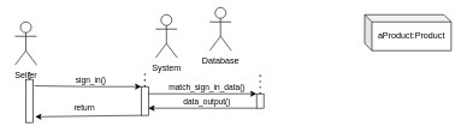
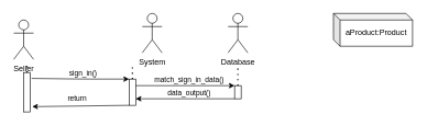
  <mxCell id="0" />
  <mxCell id="1" parent="0" />
  <mxCell id="2" value="Seller" style="shape=umlActor;verticalLabelPosition=bottom;verticalAlign=top;html=1;outlineConnect=0;" vertex="1" parent="1"><mxGeometry x="20" y="30" width="30" height="60" as="geometry" /></mxCell>
  <mxCell id="3" value="System" style="shape=umlActor;verticalLabelPosition=bottom;verticalAlign=top;html=1;outlineConnect=0;" vertex="1" parent="1"><mxGeometry x="215" y="20" width="30" height="60" as="geometry" /></mxCell>
- <mxCell id="4" value="Database" style="shape=umlActor;verticalLabelPosition=bottom;verticalAlign=top;html=1;outlineConnect=0;" vertex="1" parent="1"><mxGeometry x="290" y="10" width="30" height="60" as="geometry" /></mxCell>
+ <mxCell id="4" value="Database" style="shape=umlActor;verticalLabelPosition=bottom;verticalAlign=top;html=1;outlineConnect=0;" vertex="1" parent="1"><mxGeometry x="345" y="20" width="30" height="60" as="geometry" /></mxCell>
  <mxCell id="5" value="aProduct:Product" style="shape=cube;whiteSpace=wrap;html=1;boundedLbl=1;backgroundOutline=1;darkOpacity=0.05;darkOpacity2=0.1;size=10;" vertex="1" parent="1"><mxGeometry x="505" y="20" width="120" height="50" as="geometry" /></mxCell>
  <mxCell id="6" value="" style="endArrow=none;dashed=1;html=1;dashPattern=1 3;strokeWidth=2;exitX=0.5;exitY=0;exitDx=0;exitDy=0;" edge="1" parent="1" source="7"><mxGeometry width="50" height="50" relative="1" as="geometry"><mxPoint x="35" y="130" as="sourcePoint" /><mxPoint x="40" y="100" as="targetPoint" /></mxGeometry></mxCell>
  <mxCell id="7" value="" style="rounded=0;whiteSpace=wrap;html=1;" vertex="1" parent="1"><mxGeometry x="35" y="110" width="10" height="60" as="geometry" /></mxCell>
  <mxCell id="8" value="" style="endArrow=none;dashed=1;html=1;dashPattern=1 3;strokeWidth=2;exitX=0.5;exitY=0;exitDx=0;exitDy=0;" edge="1" parent="1" source="9"><mxGeometry width="50" height="50" relative="1" as="geometry"><mxPoint x="205" y="130" as="sourcePoint" /><mxPoint x="200" y="100" as="targetPoint" /></mxGeometry></mxCell>
  <mxCell id="9" value="" style="rounded=0;whiteSpace=wrap;html=1;" vertex="1" parent="1"><mxGeometry x="195" y="120" width="10" height="40" as="geometry" /></mxCell>
  <mxCell id="10" value="" style="endArrow=classic;html=1;entryX=0;entryY=0;entryDx=0;entryDy=0;exitX=1.2;exitY=0.15;exitDx=0;exitDy=0;exitPerimeter=0;" edge="1" parent="1" source="7" target="9"><mxGeometry width="50" height="50" relative="1" as="geometry"><mxPoint x="345" y="320" as="sourcePoint" /><mxPoint x="395" y="270" as="targetPoint" /><Array as="points"><mxPoint x="125" y="120" /></Array></mxGeometry></mxCell>
  <mxCell id="11" value="sign_in()" style="edgeLabel;html=1;align=center;verticalAlign=middle;resizable=0;points=[];" vertex="1" connectable="0" parent="10"><mxGeometry x="0.23" y="-5" relative="1" as="geometry"><mxPoint x="-13" y="-15" as="offset" /></mxGeometry></mxCell>
  <mxCell id="12" value="" style="endArrow=none;dashed=1;html=1;dashPattern=1 3;strokeWidth=2;exitX=0.5;exitY=0;exitDx=0;exitDy=0;" edge="1" parent="1" source="13"><mxGeometry width="50" height="50" relative="1" as="geometry"><mxPoint x="355" y="120" as="sourcePoint" /><mxPoint x="360" y="100" as="targetPoint" /></mxGeometry></mxCell>
  <mxCell id="13" value="" style="rounded=0;whiteSpace=wrap;html=1;" vertex="1" parent="1"><mxGeometry x="355" y="130" width="10" height="20" as="geometry" /></mxCell>
  <mxCell id="14" value="" style="endArrow=classic;html=1;entryX=0;entryY=0;entryDx=0;entryDy=0;exitX=1;exitY=0.25;exitDx=0;exitDy=0;" edge="1" parent="1" source="9" target="13"><mxGeometry width="50" height="50" relative="1" as="geometry"><mxPoint x="345" y="320" as="sourcePoint" /><mxPoint x="395" y="270" as="targetPoint" /></mxGeometry></mxCell>
  <mxCell id="15" value="match_sign_in_data()" style="edgeLabel;html=1;align=center;verticalAlign=middle;resizable=0;points=[];" vertex="1" connectable="0" parent="14"><mxGeometry x="0.16" y="1" relative="1" as="geometry"><mxPoint x="-7" y="-9" as="offset" /></mxGeometry></mxCell>
  <mxCell id="16" value="" style="endArrow=classic;html=1;entryX=1;entryY=0.75;entryDx=0;entryDy=0;exitX=0;exitY=1;exitDx=0;exitDy=0;" edge="1" parent="1" source="13" target="9"><mxGeometry width="50" height="50" relative="1" as="geometry"><mxPoint x="345" y="320" as="sourcePoint" /><mxPoint x="395" y="270" as="targetPoint" /></mxGeometry></mxCell>
  <mxCell id="17" value="data_output()" style="edgeLabel;html=1;align=center;verticalAlign=middle;resizable=0;points=[];" vertex="1" connectable="0" parent="16"><mxGeometry x="-0.213" y="-1" relative="1" as="geometry"><mxPoint x="-11" y="-9" as="offset" /></mxGeometry></mxCell>
  <mxCell id="18" value="" style="endArrow=classic;html=1;exitX=0;exitY=1;exitDx=0;exitDy=0;entryX=1.3;entryY=0.867;entryDx=0;entryDy=0;entryPerimeter=0;" edge="1" parent="1" source="9" target="7"><mxGeometry width="50" height="50" relative="1" as="geometry"><mxPoint x="345" y="320" as="sourcePoint" /><mxPoint x="395" y="270" as="targetPoint" /></mxGeometry></mxCell>
  <mxCell id="19" value="return" style="edgeLabel;html=1;align=center;verticalAlign=middle;resizable=0;points=[];" vertex="1" connectable="0" parent="18"><mxGeometry x="-0.292" relative="1" as="geometry"><mxPoint x="-28" y="-11" as="offset" /></mxGeometry></mxCell>
